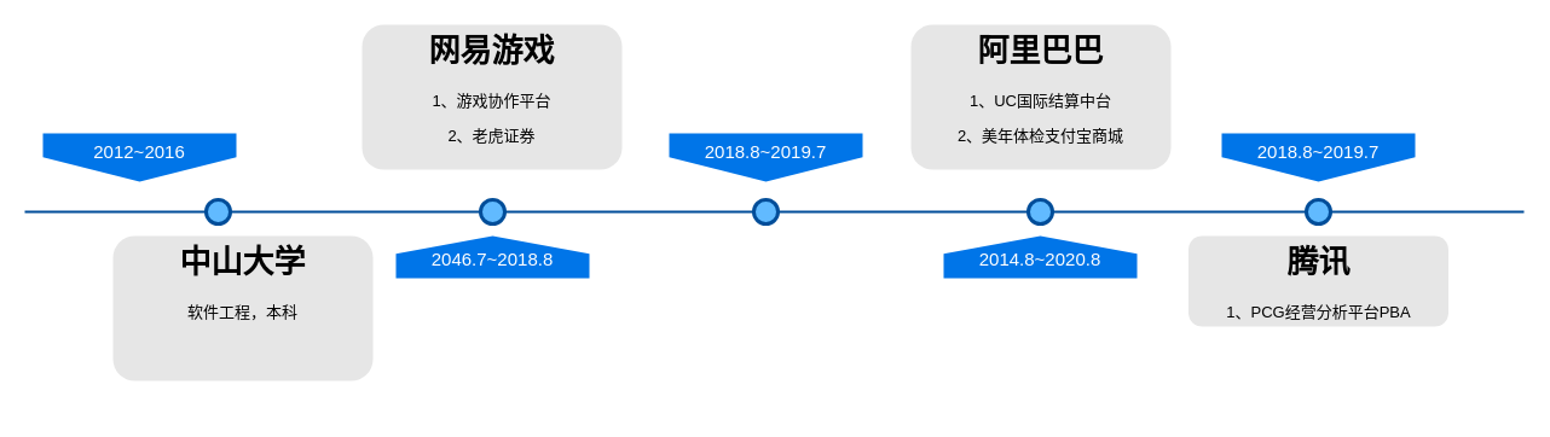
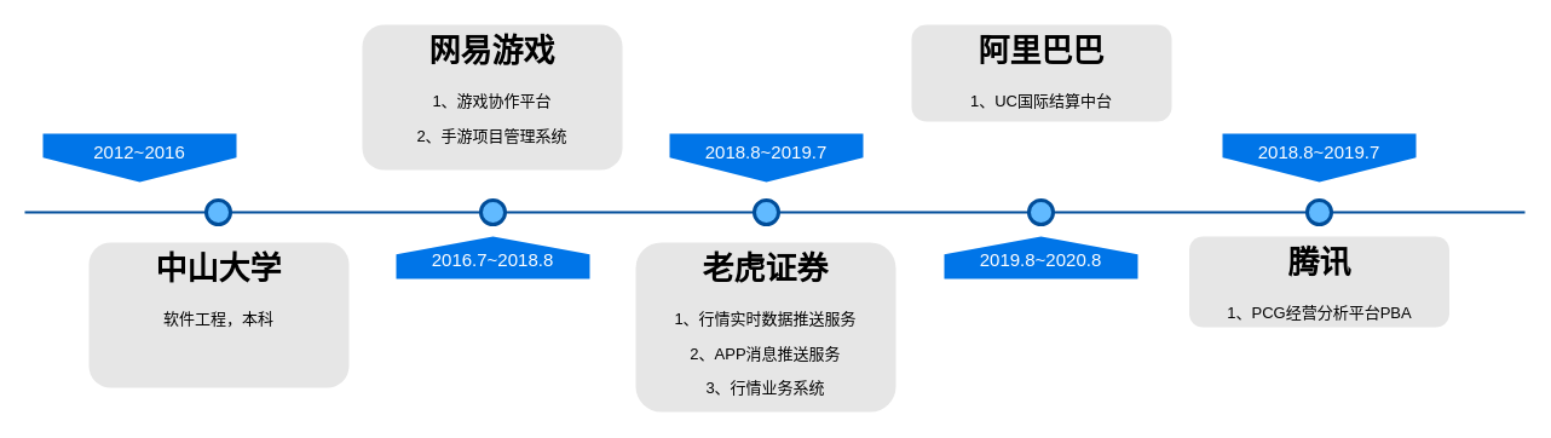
  <mxCell id="0" />
  <mxCell id="1" parent="0" />
  <mxCell id="2" value="" style="line;strokeWidth=2;html=1;fillColor=none;fontSize=28;fontColor=#004D99;strokeColor=#004D99;" parent="1" vertex="1"><mxGeometry x="20" y="170" width="1240" height="10" as="geometry" /></mxCell>
  <mxCell id="3" value="2012~2016" style="shape=offPageConnector;whiteSpace=wrap;html=1;fillColor=#0075E8;fontSize=15;fontColor=#FFFFFF;size=0.509;verticalAlign=top;strokeColor=none;" parent="1" vertex="1"><mxGeometry x="35" y="110" width="160" height="40" as="geometry" /></mxCell>
  <mxCell id="4" value="&lt;span&gt;2018.8~2019.7&lt;/span&gt;" style="shape=offPageConnector;whiteSpace=wrap;html=1;fillColor=#0075E8;fontSize=15;fontColor=#FFFFFF;size=0.509;verticalAlign=top;strokeColor=none;" parent="1" vertex="1"><mxGeometry x="553" y="110" width="160" height="40" as="geometry" /></mxCell>
- <mxCell id="5" value="&lt;span&gt;2046.7~2018.8&lt;/span&gt;" style="shape=offPageConnector;whiteSpace=wrap;html=1;fillColor=#0075E8;fontSize=15;fontColor=#FFFFFF;size=0.418;flipV=1;verticalAlign=bottom;strokeColor=none;spacingBottom=4;" parent="1" vertex="1"><mxGeometry x="327" y="195" width="160" height="35" as="geometry" /></mxCell>
- <mxCell id="6" value="&lt;span&gt;2014.8~2020.8&lt;/span&gt;" style="shape=offPageConnector;whiteSpace=wrap;html=1;fillColor=#0075E8;fontSize=15;fontColor=#FFFFFF;size=0.418;flipV=1;verticalAlign=bottom;strokeColor=none;spacingBottom=4;" parent="1" vertex="1"><mxGeometry x="780" y="195" width="160" height="35" as="geometry" /></mxCell>
+ <mxCell id="5" value="&lt;span&gt;2016.7~2018.8&lt;/span&gt;" style="shape=offPageConnector;whiteSpace=wrap;html=1;fillColor=#0075E8;fontSize=15;fontColor=#FFFFFF;size=0.418;flipV=1;verticalAlign=bottom;strokeColor=none;spacingBottom=4;" parent="1" vertex="1"><mxGeometry x="327" y="195" width="160" height="35" as="geometry" /></mxCell>
+ <mxCell id="6" value="&lt;span&gt;2019.8~2020.8&lt;/span&gt;" style="shape=offPageConnector;whiteSpace=wrap;html=1;fillColor=#0075E8;fontSize=15;fontColor=#FFFFFF;size=0.418;flipV=1;verticalAlign=bottom;strokeColor=none;spacingBottom=4;" parent="1" vertex="1"><mxGeometry x="780" y="195" width="160" height="35" as="geometry" /></mxCell>
  <mxCell id="7" value="" style="ellipse;whiteSpace=wrap;html=1;fillColor=#61BAFF;fontSize=28;fontColor=#004D99;strokeWidth=3;strokeColor=#004D99;" parent="1" vertex="1"><mxGeometry x="170" y="165" width="20" height="20" as="geometry" /></mxCell>
  <mxCell id="8" value="" style="ellipse;whiteSpace=wrap;html=1;fillColor=#61BAFF;fontSize=28;fontColor=#004D99;strokeWidth=3;strokeColor=#004D99;" parent="1" vertex="1"><mxGeometry x="397" y="165" width="20" height="20" as="geometry" /></mxCell>
  <mxCell id="9" value="" style="ellipse;whiteSpace=wrap;html=1;fillColor=#61BAFF;fontSize=28;fontColor=#004D99;strokeWidth=3;strokeColor=#004D99;" parent="1" vertex="1"><mxGeometry x="623" y="165" width="20" height="20" as="geometry" /></mxCell>
  <mxCell id="10" value="" style="ellipse;whiteSpace=wrap;html=1;fillColor=#61BAFF;fontSize=28;fontColor=#004D99;strokeWidth=3;strokeColor=#004D99;" parent="1" vertex="1"><mxGeometry x="850" y="165" width="20" height="20" as="geometry" /></mxCell>
- <mxCell id="11" value="&lt;h1&gt;中山大学&lt;/h1&gt;&lt;div&gt;软件工程，本科&lt;/div&gt;" style="text;html=1;spacing=5;spacingTop=-20;whiteSpace=wrap;overflow=hidden;strokeColor=none;strokeWidth=3;fillColor=#E6E6E6;fontSize=13;fontColor=#000000;align=center;rounded=1;" parent="1" vertex="1"><mxGeometry x="93" y="195" width="215" height="120" as="geometry" /></mxCell>
- <mxCell id="12" value="&lt;h1&gt;网易游戏&lt;/h1&gt;&lt;p&gt;1、游戏协作平台&lt;/p&gt;&lt;p&gt;2、老虎证券&lt;/p&gt;" style="text;html=1;spacing=5;spacingTop=-20;whiteSpace=wrap;overflow=hidden;strokeColor=none;strokeWidth=3;fillColor=#E6E6E6;fontSize=13;fontColor=#000000;align=center;rounded=1;" parent="1" vertex="1"><mxGeometry x="299" y="20" width="215" height="120" as="geometry" /></mxCell>
- <mxCell id="14" value="&lt;h1&gt;阿里巴巴&lt;/h1&gt;&lt;p&gt;1、UC国际结算中台&lt;/p&gt;&lt;p&gt;2、美年体检支付宝商城&lt;/p&gt;" style="text;html=1;spacing=5;spacingTop=-20;whiteSpace=wrap;overflow=hidden;strokeColor=none;strokeWidth=3;fillColor=#E6E6E6;fontSize=13;fontColor=#000000;align=center;rounded=1;" parent="1" vertex="1"><mxGeometry x="753" y="20" width="215" height="120" as="geometry" /></mxCell>
+ <mxCell id="11" value="&lt;h1&gt;中山大学&lt;/h1&gt;&lt;div&gt;软件工程，本科&lt;/div&gt;" style="text;html=1;spacing=5;spacingTop=-20;whiteSpace=wrap;overflow=hidden;strokeColor=none;strokeWidth=3;fillColor=#E6E6E6;fontSize=13;fontColor=#000000;align=center;rounded=1;" parent="1" vertex="1"><mxGeometry x="73" y="200" width="215" height="120" as="geometry" /></mxCell>
+ <mxCell id="12" value="&lt;h1&gt;网易游戏&lt;/h1&gt;&lt;p&gt;1、游戏协作平台&lt;/p&gt;&lt;p&gt;2、手游项目管理系统&lt;/p&gt;" style="text;html=1;spacing=5;spacingTop=-20;whiteSpace=wrap;overflow=hidden;strokeColor=none;strokeWidth=3;fillColor=#E6E6E6;fontSize=13;fontColor=#000000;align=center;rounded=1;" parent="1" vertex="1"><mxGeometry x="299" y="20" width="215" height="120" as="geometry" /></mxCell>
+ <mxCell id="13" value="&lt;h1&gt;老虎证券&lt;/h1&gt;&lt;p&gt;1、行情实时数据推送服务&lt;/p&gt;&lt;p&gt;2、APP消息推送服务&lt;/p&gt;&lt;p&gt;3、行情业务系统&lt;/p&gt;" style="text;html=1;spacing=5;spacingTop=-20;whiteSpace=wrap;overflow=hidden;strokeColor=none;strokeWidth=3;fillColor=#E6E6E6;fontSize=13;fontColor=#000000;align=center;rounded=1;" parent="1" vertex="1"><mxGeometry x="525" y="200" width="215" height="140" as="geometry" /></mxCell>
+ <mxCell id="14" value="&lt;h1&gt;阿里巴巴&lt;/h1&gt;&lt;p&gt;1、UC国际结算中台&lt;/p&gt;&lt;p&gt;2、美年体检支付宝商城&lt;/p&gt;" style="text;html=1;spacing=5;spacingTop=-20;whiteSpace=wrap;overflow=hidden;strokeColor=none;strokeWidth=3;fillColor=#E6E6E6;fontSize=13;fontColor=#000000;align=center;rounded=1;" parent="1" vertex="1"><mxGeometry x="753" y="20" width="215" height="80" as="geometry" /></mxCell>
  <mxCell id="15" value="&lt;span&gt;2018.8~2019.7&lt;/span&gt;" style="shape=offPageConnector;whiteSpace=wrap;html=1;fillColor=#0075E8;fontSize=15;fontColor=#FFFFFF;size=0.509;verticalAlign=top;strokeColor=none;" vertex="1" parent="1"><mxGeometry x="1010" y="110" width="160" height="40" as="geometry" /></mxCell>
  <mxCell id="16" value="" style="ellipse;whiteSpace=wrap;html=1;fillColor=#61BAFF;fontSize=28;fontColor=#004D99;strokeWidth=3;strokeColor=#004D99;" vertex="1" parent="1"><mxGeometry x="1080" y="165" width="20" height="20" as="geometry" /></mxCell>
  <mxCell id="17" value="&lt;h1&gt;腾讯&lt;/h1&gt;&lt;p&gt;1、PCG经营分析平台PBA&lt;/p&gt;&lt;p&gt;2、灯塔插件工程共建-LTV插件&lt;/p&gt;" style="text;html=1;spacing=5;spacingTop=-20;whiteSpace=wrap;overflow=hidden;strokeColor=none;strokeWidth=3;fillColor=#E6E6E6;fontSize=13;fontColor=#000000;align=center;rounded=1;" vertex="1" parent="1"><mxGeometry x="982.5" y="195" width="215" height="75" as="geometry" /></mxCell>
